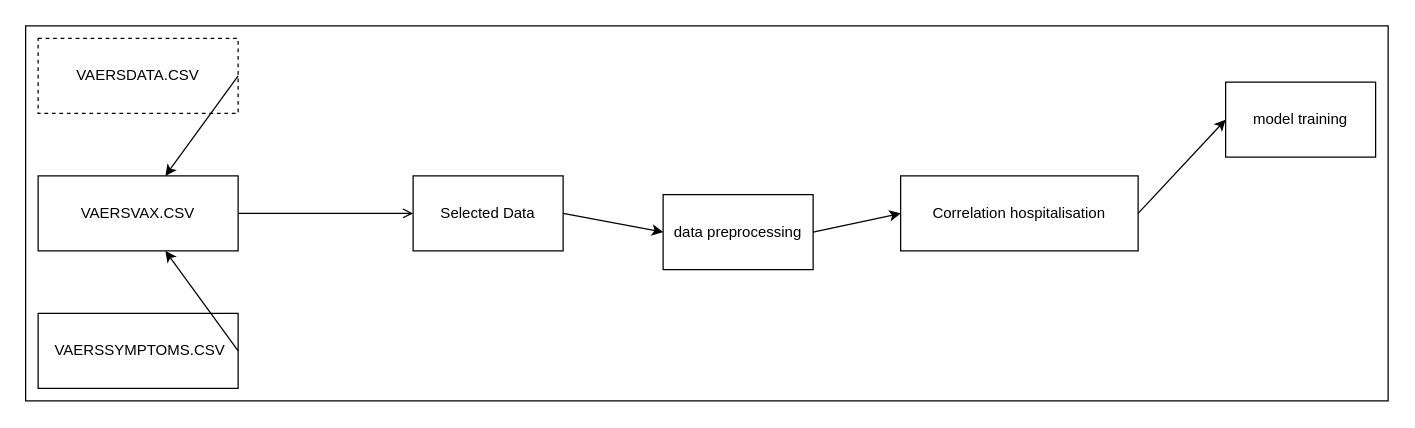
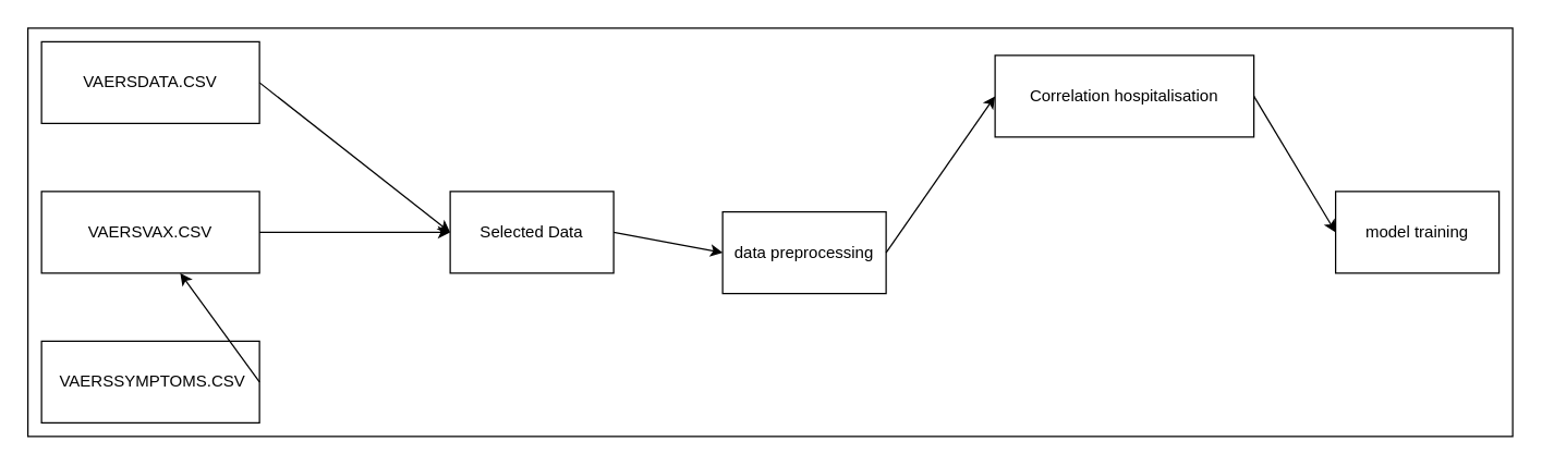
  <mxCell id="0" />
  <mxCell id="1" parent="0" />
- <mxCell id="2" value="VAERSDATA.CSV" style="rounded=0;whiteSpace=wrap;html=1;dashed=1;" vertex="1" parent="1"><mxGeometry x="30" y="30" width="160" height="60" as="geometry" /></mxCell>
+ <mxCell id="2" value="VAERSDATA.CSV" style="rounded=0;whiteSpace=wrap;html=1;" vertex="1" parent="1"><mxGeometry x="30" y="30" width="160" height="60" as="geometry" /></mxCell>
  <mxCell id="3" value="VAERSVAX.CSV" style="rounded=0;whiteSpace=wrap;html=1;" vertex="1" parent="1"><mxGeometry x="30" y="140" width="160" height="60" as="geometry" /></mxCell>
  <mxCell id="4" value="&amp;nbsp;VAERSSYMPTOMS.CSV" style="rounded=0;whiteSpace=wrap;html=1;" vertex="1" parent="1"><mxGeometry x="30" y="250" width="160" height="60" as="geometry" /></mxCell>
  <mxCell id="5" value="Selected Data" style="rounded=0;whiteSpace=wrap;html=1;" vertex="1" parent="1"><mxGeometry x="330" y="140" width="120" height="60" as="geometry" /></mxCell>
- <mxCell id="6" value="Correlation&amp;nbsp;hospitalisation" style="rounded=0;whiteSpace=wrap;html=1;" vertex="1" parent="1"><mxGeometry x="720" y="140" width="190" height="60" as="geometry" /></mxCell>
- <mxCell id="7" value="" style="endArrow=classic;html=1;rounded=0;exitX=1;exitY=0.5;exitDx=0;exitDy=0;" edge="1" parent="1" source="2" target="3"><mxGeometry width="50" height="50" relative="1" as="geometry"><mxPoint x="510" y="410" as="sourcePoint" /><mxPoint x="560" y="360" as="targetPoint" /></mxGeometry></mxCell>
- <mxCell id="8" value="" style="endArrow=open;html=1;rounded=0;exitX=1;exitY=0.5;exitDx=0;exitDy=0;entryX=0;entryY=0.5;entryDx=0;entryDy=0;" edge="1" parent="1" source="3" target="5"><mxGeometry width="50" height="50" relative="1" as="geometry"><mxPoint x="510" y="410" as="sourcePoint" /><mxPoint x="560" y="360" as="targetPoint" /></mxGeometry></mxCell>
+ <mxCell id="6" value="Correlation&amp;nbsp;hospitalisation" style="rounded=0;whiteSpace=wrap;html=1;" vertex="1" parent="1"><mxGeometry x="730" y="40" width="190" height="60" as="geometry" /></mxCell>
+ <mxCell id="7" value="" style="endArrow=classic;html=1;rounded=0;exitX=1;exitY=0.5;exitDx=0;exitDy=0;entryX=0;entryY=0.5;entryDx=0;entryDy=0;" edge="1" parent="1" source="2" target="5"><mxGeometry width="50" height="50" relative="1" as="geometry"><mxPoint x="510" y="410" as="sourcePoint" /><mxPoint x="560" y="360" as="targetPoint" /></mxGeometry></mxCell>
+ <mxCell id="8" value="" style="endArrow=classic;html=1;rounded=0;exitX=1;exitY=0.5;exitDx=0;exitDy=0;entryX=0;entryY=0.5;entryDx=0;entryDy=0;" edge="1" parent="1" source="3" target="5"><mxGeometry width="50" height="50" relative="1" as="geometry"><mxPoint x="510" y="410" as="sourcePoint" /><mxPoint x="560" y="360" as="targetPoint" /></mxGeometry></mxCell>
  <mxCell id="9" value="" style="endArrow=classic;html=1;rounded=0;exitX=1;exitY=0.5;exitDx=0;exitDy=0;" edge="1" parent="1" source="4" target="3"><mxGeometry width="50" height="50" relative="1" as="geometry"><mxPoint x="510" y="410" as="sourcePoint" /><mxPoint x="560" y="360" as="targetPoint" /></mxGeometry></mxCell>
- <mxCell id="10" value="model training" style="rounded=0;whiteSpace=wrap;html=1;" vertex="1" parent="1"><mxGeometry x="980" y="65" width="120" height="60" as="geometry" /></mxCell>
+ <mxCell id="10" value="model training" style="rounded=0;whiteSpace=wrap;html=1;" vertex="1" parent="1"><mxGeometry x="980" y="140" width="120" height="60" as="geometry" /></mxCell>
  <mxCell id="11" value="" style="endArrow=classic;html=1;rounded=0;exitX=1;exitY=0.5;exitDx=0;exitDy=0;entryX=0;entryY=0.5;entryDx=0;entryDy=0;" edge="1" parent="1" source="5" target="12"><mxGeometry width="50" height="50" relative="1" as="geometry"><mxPoint x="570" y="260" as="sourcePoint" /><mxPoint x="660" y="260" as="targetPoint" /></mxGeometry></mxCell>
  <mxCell id="12" value="data preprocessing" style="rounded=0;whiteSpace=wrap;html=1;" vertex="1" parent="1"><mxGeometry x="530" y="155" width="120" height="60" as="geometry" /></mxCell>
  <mxCell id="13" value="" style="endArrow=classic;html=1;rounded=0;exitX=1;exitY=0.5;exitDx=0;exitDy=0;entryX=0;entryY=0.5;entryDx=0;entryDy=0;" edge="1" parent="1" source="12" target="6"><mxGeometry width="50" height="50" relative="1" as="geometry"><mxPoint x="510" y="410" as="sourcePoint" /><mxPoint x="560" y="360" as="targetPoint" /></mxGeometry></mxCell>
  <mxCell id="14" value="" style="endArrow=classic;html=1;rounded=0;exitX=1;exitY=0.5;exitDx=0;exitDy=0;entryX=0;entryY=0.5;entryDx=0;entryDy=0;" edge="1" parent="1" source="6" target="10"><mxGeometry width="50" height="50" relative="1" as="geometry"><mxPoint x="510" y="410" as="sourcePoint" /><mxPoint x="560" y="360" as="targetPoint" /></mxGeometry></mxCell>
  <mxCell id="15" value="" style="rounded=0;whiteSpace=wrap;html=1;fillColor=none;" vertex="1" parent="1"><mxGeometry x="20" y="20" width="1090" height="300" as="geometry" /></mxCell>
